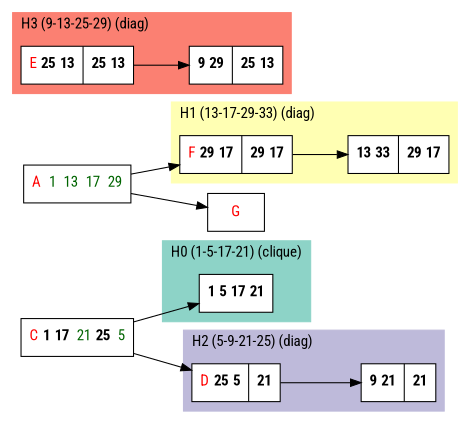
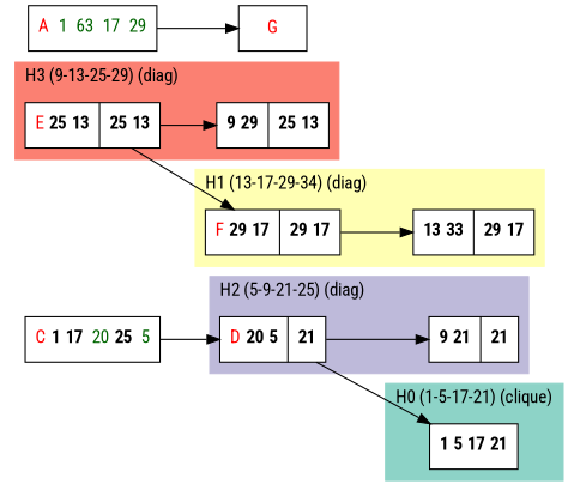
  digraph {
    fontname="Roboto Condensed"
    rankdir=LR
    node [fillcolor=white fontname="Roboto Condensed" shape=record style=filled]
    edge [fontname="Roboto Condensed"]
    n1 [label=<{ <b>1</b> <b>5</b> <b>17</b> <b>21</b>}>]
    n2 [label=<{  <FONT COLOR="RED">F</FONT> <b>29</b> <b>17</b>|  <b>29</b> <b>17</b>}>]
    n3 [label=<{ <b>13</b> <b>33</b>|  <b>29</b> <b>17</b>}>]
-   n4 [label=<{  <FONT COLOR="RED">D</FONT> <b>25</b> <b>5</b>|  <b>21</b>}>]
+   n4 [label=<{  <FONT COLOR="RED">D</FONT> <b>20</b> <b>5</b>|  <b>21</b>}>]
    n5 [label=<{ <b>9</b> <b>21</b>|  <b>21</b>}>]
    n6 [label=<{  <FONT COLOR="RED">E</FONT> <b>25</b> <b>13</b>|  <b>25</b> <b>13</b>}>]
    n7 [label=<{ <b>9</b> <b>29</b>|  <b>25</b> <b>13</b>}>]
-   n8 [label=<{  <FONT COLOR="RED">A</FONT>  <FONT COLOR="DARKGREEN">1</FONT>  <FONT COLOR="DARKGREEN">13</FONT>  <FONT COLOR="DARKGREEN">17</FONT>  <FONT COLOR="DARKGREEN">29</FONT>}> fillcolor="" style=""]
+   n8 [label=<{  <FONT COLOR="RED">A</FONT>  <FONT COLOR="DARKGREEN">1</FONT>  <FONT COLOR="DARKGREEN">63</FONT>  <FONT COLOR="DARKGREEN">17</FONT>  <FONT COLOR="DARKGREEN">29</FONT>}> fillcolor="" style=""]
    n9 [label=<{  <FONT COLOR="RED">G</FONT>}> fillcolor="" style=""]
-   n10 [label=<{  <FONT COLOR="RED">C</FONT> <b>1</b> <b>17</b>  <FONT COLOR="DARKGREEN">21</FONT> <b>25</b>  <FONT COLOR="DARKGREEN">5</FONT>}> fillcolor="" style=""]
+   n10 [label=<{  <FONT COLOR="RED">C</FONT> <b>1</b> <b>17</b>  <FONT COLOR="DARKGREEN">20</FONT> <b>25</b>  <FONT COLOR="DARKGREEN">5</FONT>}> fillcolor="" style=""]
    subgraph cluster_1 {
      color="#8DD3C7"
      label="H0 (1-5-17-21) (clique)"
      labeljust=l
      style=filled
      n1
    }
    subgraph cluster_2 {
      color="#FFFFB3"
-     label="H1 (13-17-29-33) (diag)"
+     label="H1 (13-17-29-34) (diag)"
      labeljust=l
      style=filled
      n2
      n3
    }
    subgraph cluster_3 {
      color="#BEBADA"
      label="H2 (5-9-21-25) (diag)"
      labeljust=l
      style=filled
      n4
      n5
    }
    subgraph cluster_4 {
      color="#FB8072"
      label="H3 (9-13-25-29) (diag)"
      labeljust=l
      style=filled
      n6
      n7
    }
    n2 -> n3
    n4 -> n5
    n6 -> n7
-   n8 -> n2
+   n6 -> n2
    n8 -> n9
-   n10 -> n1
+   n4 -> n1
    n10 -> n4
  }
